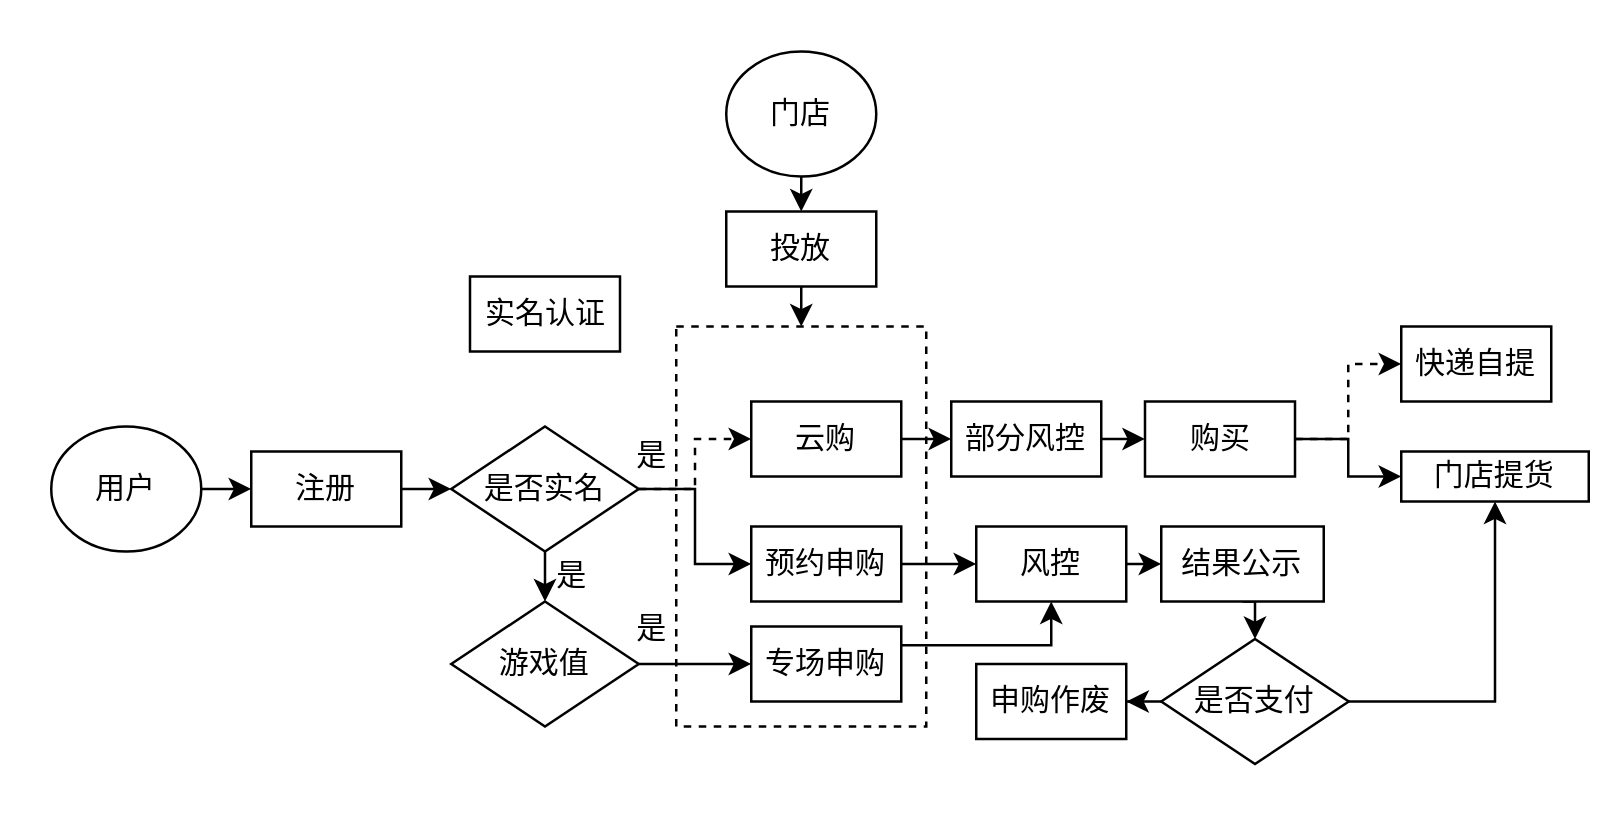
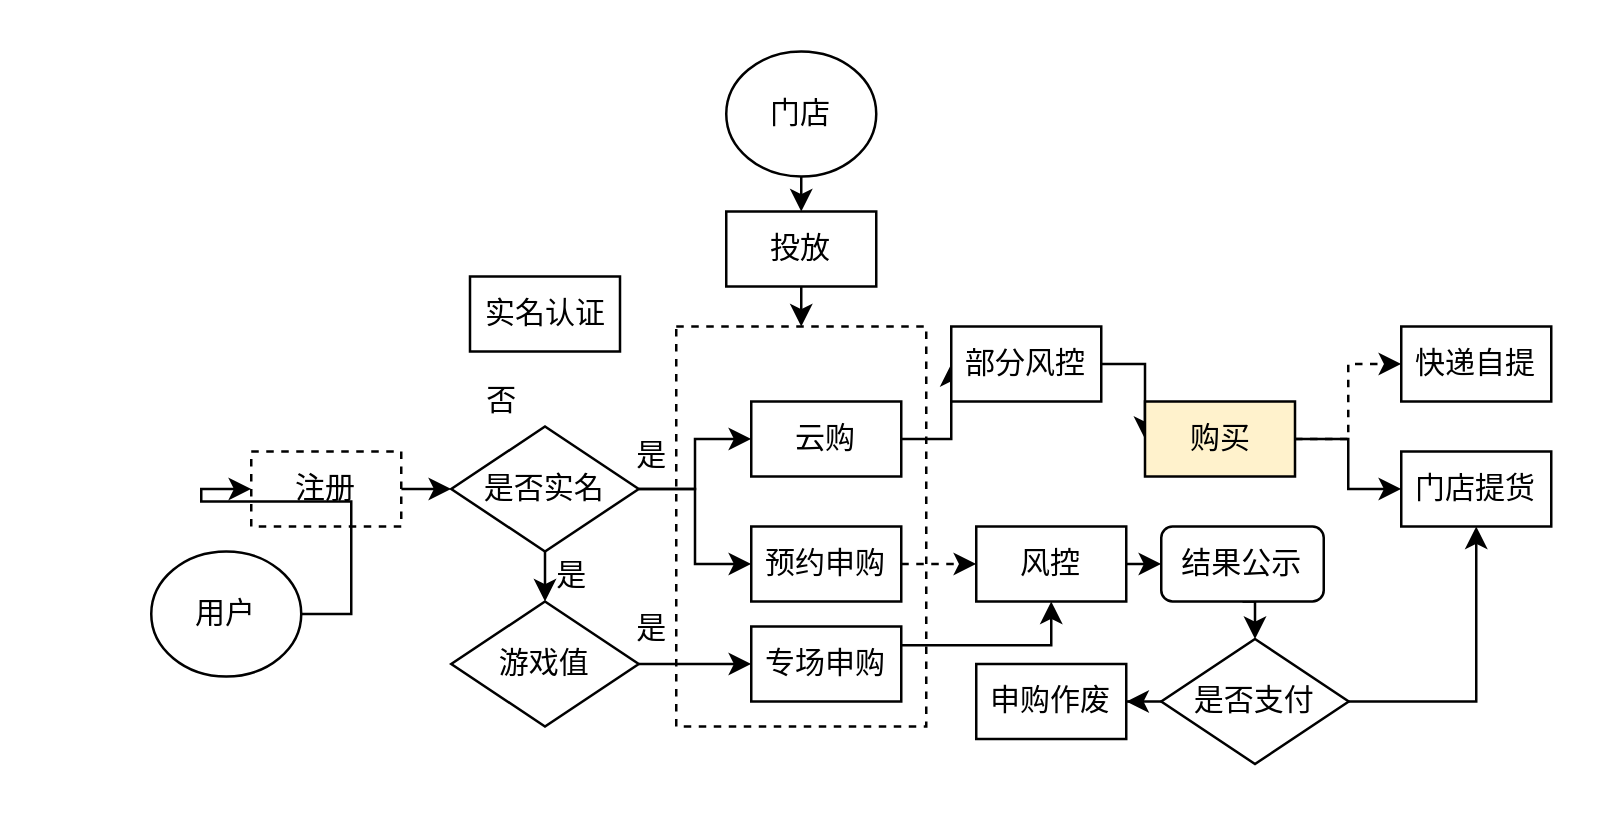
  <mxCell id="0" />
  <mxCell id="1" parent="0" />
  <mxCell id="2" value="" style="rounded=0;whiteSpace=wrap;html=1;dashed=1;" vertex="1" parent="1"><mxGeometry x="270" y="130" width="100" height="160" as="geometry" /></mxCell>
  <mxCell id="3" style="edgeStyle=orthogonalEdgeStyle;rounded=0;orthogonalLoop=1;jettySize=auto;html=1;exitX=1;exitY=0.5;exitDx=0;exitDy=0;entryX=0;entryY=0.5;entryDx=0;entryDy=0;" edge="1" parent="1" source="4" target="8"><mxGeometry relative="1" as="geometry" /></mxCell>
- <mxCell id="4" value="注册" style="rounded=0;whiteSpace=wrap;html=1;" vertex="1" parent="1"><mxGeometry x="100" y="180" width="60" height="30" as="geometry" /></mxCell>
+ <mxCell id="4" value="注册" style="rounded=0;whiteSpace=wrap;html=1;dashed=1;" vertex="1" parent="1"><mxGeometry x="100" y="180" width="60" height="30" as="geometry" /></mxCell>
  <mxCell id="5" style="edgeStyle=orthogonalEdgeStyle;rounded=0;orthogonalLoop=1;jettySize=auto;html=1;exitX=1;exitY=0.5;exitDx=0;exitDy=0;entryX=0;entryY=0.5;entryDx=0;entryDy=0;" edge="1" parent="1" source="8" target="12"><mxGeometry relative="1" as="geometry" /></mxCell>
- <mxCell id="6" style="edgeStyle=orthogonalEdgeStyle;rounded=0;orthogonalLoop=1;jettySize=auto;html=1;entryX=0;entryY=0.5;entryDx=0;entryDy=0;dashed=1;" edge="1" parent="1" source="8" target="14"><mxGeometry relative="1" as="geometry" /></mxCell>
+ <mxCell id="6" style="edgeStyle=orthogonalEdgeStyle;rounded=0;orthogonalLoop=1;jettySize=auto;html=1;entryX=0;entryY=0.5;entryDx=0;entryDy=0;" edge="1" parent="1" source="8" target="14"><mxGeometry relative="1" as="geometry" /></mxCell>
  <mxCell id="7" style="edgeStyle=orthogonalEdgeStyle;rounded=0;orthogonalLoop=1;jettySize=auto;html=1;exitX=0.5;exitY=1;exitDx=0;exitDy=0;entryX=0.5;entryY=0;entryDx=0;entryDy=0;" edge="1" parent="1" source="8" target="38"><mxGeometry relative="1" as="geometry" /></mxCell>
  <mxCell id="8" value="是否实名" style="rhombus;whiteSpace=wrap;html=1;" vertex="1" parent="1"><mxGeometry x="180" y="170" width="75" height="50" as="geometry" /></mxCell>
+ <mxCell id="9" value="否" style="text;html=1;align=center;verticalAlign=middle;resizable=0;points=[];autosize=1;" vertex="1" parent="1"><mxGeometry x="180" y="150" width="40" height="20" as="geometry" /></mxCell>
  <mxCell id="10" value="是" style="text;html=1;align=center;verticalAlign=middle;resizable=0;points=[];autosize=1;" vertex="1" parent="1"><mxGeometry x="240" y="172" width="40" height="20" as="geometry" /></mxCell>
- <mxCell id="11" style="edgeStyle=orthogonalEdgeStyle;rounded=0;orthogonalLoop=1;jettySize=auto;html=1;exitX=1;exitY=0.5;exitDx=0;exitDy=0;entryX=0;entryY=0.5;entryDx=0;entryDy=0;" edge="1" parent="1" source="12" target="16"><mxGeometry relative="1" as="geometry" /></mxCell>
+ <mxCell id="11" style="edgeStyle=orthogonalEdgeStyle;rounded=0;orthogonalLoop=1;jettySize=auto;html=1;exitX=1;exitY=0.5;exitDx=0;exitDy=0;entryX=0;entryY=0.5;entryDx=0;entryDy=0;dashed=1;" edge="1" parent="1" source="12" target="16"><mxGeometry relative="1" as="geometry" /></mxCell>
  <mxCell id="12" value="预约申购" style="rounded=0;whiteSpace=wrap;html=1;" vertex="1" parent="1"><mxGeometry x="300" y="210" width="60" height="30" as="geometry" /></mxCell>
  <mxCell id="13" style="edgeStyle=orthogonalEdgeStyle;rounded=0;orthogonalLoop=1;jettySize=auto;html=1;exitX=1;exitY=0.5;exitDx=0;exitDy=0;entryX=0;entryY=0.5;entryDx=0;entryDy=0;" edge="1" parent="1" source="14" target="21"><mxGeometry relative="1" as="geometry" /></mxCell>
  <mxCell id="14" value="云购" style="rounded=0;whiteSpace=wrap;html=1;" vertex="1" parent="1"><mxGeometry x="300" y="160" width="60" height="30" as="geometry" /></mxCell>
  <mxCell id="15" style="edgeStyle=orthogonalEdgeStyle;rounded=0;orthogonalLoop=1;jettySize=auto;html=1;exitX=1;exitY=0.5;exitDx=0;exitDy=0;entryX=0;entryY=0.5;entryDx=0;entryDy=0;" edge="1" parent="1" source="16" target="18"><mxGeometry relative="1" as="geometry" /></mxCell>
  <mxCell id="16" value="风控" style="rounded=0;whiteSpace=wrap;html=1;" vertex="1" parent="1"><mxGeometry x="390" y="210" width="60" height="30" as="geometry" /></mxCell>
  <mxCell id="17" style="edgeStyle=orthogonalEdgeStyle;rounded=0;orthogonalLoop=1;jettySize=auto;html=1;exitX=0.5;exitY=1;exitDx=0;exitDy=0;entryX=0.5;entryY=0;entryDx=0;entryDy=0;" edge="1" parent="1" source="18" target="29"><mxGeometry relative="1" as="geometry" /></mxCell>
- <mxCell id="18" value="结果公示" style="rounded=0;whiteSpace=wrap;html=1;" vertex="1" parent="1"><mxGeometry x="464" y="210" width="65" height="30" as="geometry" /></mxCell>
+ <mxCell id="18" value="结果公示" style="whiteSpace=wrap;html=1;rounded=1;" vertex="1" parent="1"><mxGeometry x="464" y="210" width="65" height="30" as="geometry" /></mxCell>
  <mxCell id="19" value="实名认证" style="rounded=0;whiteSpace=wrap;html=1;" vertex="1" parent="1"><mxGeometry x="187.5" y="110" width="60" height="30" as="geometry" /></mxCell>
  <mxCell id="20" style="edgeStyle=orthogonalEdgeStyle;rounded=0;orthogonalLoop=1;jettySize=auto;html=1;exitX=1;exitY=0.5;exitDx=0;exitDy=0;entryX=0;entryY=0.5;entryDx=0;entryDy=0;" edge="1" parent="1" source="21" target="24"><mxGeometry relative="1" as="geometry" /></mxCell>
- <mxCell id="21" value="部分风控" style="rounded=0;whiteSpace=wrap;html=1;" vertex="1" parent="1"><mxGeometry x="380" y="160" width="60" height="30" as="geometry" /></mxCell>
+ <mxCell id="21" value="部分风控" style="rounded=0;whiteSpace=wrap;html=1;" vertex="1" parent="1"><mxGeometry x="380" y="130" width="60" height="30" as="geometry" /></mxCell>
  <mxCell id="22" style="edgeStyle=orthogonalEdgeStyle;rounded=0;orthogonalLoop=1;jettySize=auto;html=1;exitX=1;exitY=0.5;exitDx=0;exitDy=0;entryX=0;entryY=0.5;entryDx=0;entryDy=0;dashed=1;" edge="1" parent="1" source="24" target="25"><mxGeometry relative="1" as="geometry" /></mxCell>
  <mxCell id="23" style="edgeStyle=orthogonalEdgeStyle;rounded=0;orthogonalLoop=1;jettySize=auto;html=1;exitX=1;exitY=0.5;exitDx=0;exitDy=0;entryX=0;entryY=0.5;entryDx=0;entryDy=0;" edge="1" parent="1" source="24" target="26"><mxGeometry relative="1" as="geometry" /></mxCell>
- <mxCell id="24" value="购买" style="rounded=0;whiteSpace=wrap;html=1;" vertex="1" parent="1"><mxGeometry x="457.5" y="160" width="60" height="30" as="geometry" /></mxCell>
+ <mxCell id="24" value="购买" style="rounded=0;whiteSpace=wrap;html=1;fillColor=#fff2cc;" vertex="1" parent="1"><mxGeometry x="457.5" y="160" width="60" height="30" as="geometry" /></mxCell>
  <mxCell id="25" value="快递自提" style="rounded=0;whiteSpace=wrap;html=1;" vertex="1" parent="1"><mxGeometry x="560" y="130" width="60" height="30" as="geometry" /></mxCell>
- <mxCell id="26" value="门店提货" style="rounded=0;whiteSpace=wrap;html=1;" vertex="1" parent="1"><mxGeometry x="560" y="180" width="75" height="20" as="geometry" /></mxCell>
+ <mxCell id="26" value="门店提货" style="rounded=0;whiteSpace=wrap;html=1;" vertex="1" parent="1"><mxGeometry x="560" y="180" width="60" height="30" as="geometry" /></mxCell>
  <mxCell id="27" style="edgeStyle=orthogonalEdgeStyle;rounded=0;orthogonalLoop=1;jettySize=auto;html=1;entryX=0.5;entryY=1;entryDx=0;entryDy=0;" edge="1" parent="1" source="29" target="26"><mxGeometry relative="1" as="geometry" /></mxCell>
  <mxCell id="28" style="edgeStyle=orthogonalEdgeStyle;rounded=0;orthogonalLoop=1;jettySize=auto;html=1;exitX=0;exitY=0.5;exitDx=0;exitDy=0;" edge="1" parent="1" source="29" target="30"><mxGeometry relative="1" as="geometry" /></mxCell>
  <mxCell id="29" value="是否支付" style="rhombus;whiteSpace=wrap;html=1;" vertex="1" parent="1"><mxGeometry x="464" y="255" width="75" height="50" as="geometry" /></mxCell>
  <mxCell id="30" value="申购作废" style="rounded=0;whiteSpace=wrap;html=1;" vertex="1" parent="1"><mxGeometry x="390" y="265" width="60" height="30" as="geometry" /></mxCell>
  <mxCell id="31" style="edgeStyle=orthogonalEdgeStyle;rounded=0;orthogonalLoop=1;jettySize=auto;html=1;exitX=1;exitY=0.25;exitDx=0;exitDy=0;entryX=0.5;entryY=1;entryDx=0;entryDy=0;" edge="1" parent="1" source="32" target="16"><mxGeometry relative="1" as="geometry"><Array as="points"><mxPoint x="420" y="258" /></Array></mxGeometry></mxCell>
  <mxCell id="32" value="专场申购" style="rounded=0;whiteSpace=wrap;html=1;" vertex="1" parent="1"><mxGeometry x="300" y="250" width="60" height="30" as="geometry" /></mxCell>
  <mxCell id="33" style="edgeStyle=orthogonalEdgeStyle;rounded=0;orthogonalLoop=1;jettySize=auto;html=1;exitX=1;exitY=0.5;exitDx=0;exitDy=0;entryX=0;entryY=0.5;entryDx=0;entryDy=0;" edge="1" parent="1" source="34" target="4"><mxGeometry relative="1" as="geometry" /></mxCell>
- <mxCell id="34" value="用户" style="ellipse;whiteSpace=wrap;html=1;" vertex="1" parent="1"><mxGeometry x="20" y="170" width="60" height="50" as="geometry" /></mxCell>
+ <mxCell id="34" value="用户" style="ellipse;whiteSpace=wrap;html=1;" vertex="1" parent="1"><mxGeometry x="60" y="220" width="60" height="50" as="geometry" /></mxCell>
  <mxCell id="35" style="edgeStyle=orthogonalEdgeStyle;rounded=0;orthogonalLoop=1;jettySize=auto;html=1;exitX=0.5;exitY=1;exitDx=0;exitDy=0;entryX=0.5;entryY=0;entryDx=0;entryDy=0;" edge="1" parent="1" source="36" target="40"><mxGeometry relative="1" as="geometry" /></mxCell>
  <mxCell id="36" value="门店" style="ellipse;whiteSpace=wrap;html=1;" vertex="1" parent="1"><mxGeometry x="290" y="20" width="60" height="50" as="geometry" /></mxCell>
  <mxCell id="37" style="edgeStyle=orthogonalEdgeStyle;rounded=0;orthogonalLoop=1;jettySize=auto;html=1;exitX=1;exitY=0.5;exitDx=0;exitDy=0;entryX=0;entryY=0.5;entryDx=0;entryDy=0;" edge="1" parent="1" source="38" target="32"><mxGeometry relative="1" as="geometry" /></mxCell>
  <mxCell id="38" value="游戏值" style="rhombus;whiteSpace=wrap;html=1;" vertex="1" parent="1"><mxGeometry x="180" y="240" width="75" height="50" as="geometry" /></mxCell>
  <mxCell id="39" style="edgeStyle=orthogonalEdgeStyle;rounded=0;orthogonalLoop=1;jettySize=auto;html=1;exitX=0.5;exitY=1;exitDx=0;exitDy=0;entryX=0.5;entryY=0;entryDx=0;entryDy=0;" edge="1" parent="1" source="40" target="2"><mxGeometry relative="1" as="geometry" /></mxCell>
  <mxCell id="40" value="投放" style="rounded=0;whiteSpace=wrap;html=1;" vertex="1" parent="1"><mxGeometry x="290" y="84" width="60" height="30" as="geometry" /></mxCell>
  <mxCell id="41" value="是" style="text;html=1;align=center;verticalAlign=middle;resizable=0;points=[];autosize=1;" vertex="1" parent="1"><mxGeometry x="240" y="241" width="40" height="20" as="geometry" /></mxCell>
  <mxCell id="42" value="是" style="text;html=1;align=center;verticalAlign=middle;resizable=0;points=[];autosize=1;" vertex="1" parent="1"><mxGeometry x="207.5" y="220" width="40" height="20" as="geometry" /></mxCell>
